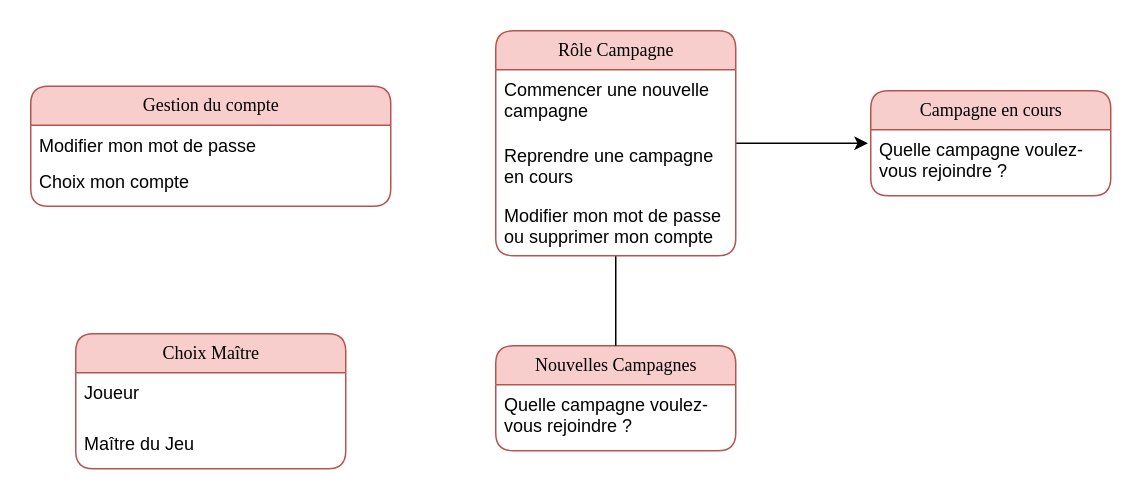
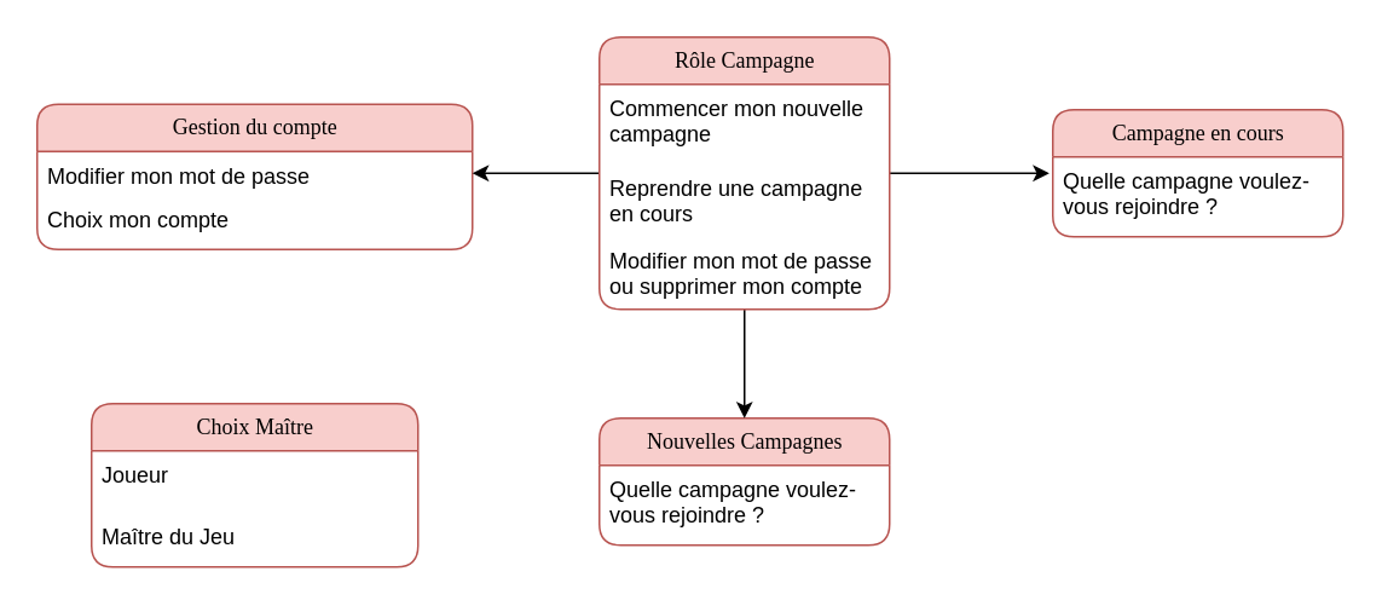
  <mxCell id="0" />
  <mxCell id="1" parent="0" />
  <mxCell id="2" value="Campagne en cours" style="swimlane;html=1;fontStyle=0;childLayout=stackLayout;horizontal=1;startSize=26;fillColor=#f8cecc;horizontalStack=0;resizeParent=1;resizeLast=0;collapsible=1;marginBottom=0;swimlaneFillColor=#ffffff;align=center;rounded=1;shadow=0;comic=0;labelBackgroundColor=none;strokeWidth=1;fontFamily=Verdana;fontSize=12;strokeColor=#b85450;" vertex="1" parent="1"><mxGeometry x="580" y="60" width="160" height="70" as="geometry" /></mxCell>
  <mxCell id="3" value="Quelle campagne voulez-vous rejoindre ?" style="text;html=1;strokeColor=none;fillColor=none;spacingLeft=4;spacingRight=4;whiteSpace=wrap;overflow=hidden;rotatable=0;points=[[0,0.5],[1,0.5]];portConstraint=eastwest;" vertex="1" parent="2"><mxGeometry y="26" width="160" height="44" as="geometry" /></mxCell>
  <mxCell id="4" value="Gestion du compte" style="swimlane;html=1;fontStyle=0;childLayout=stackLayout;horizontal=1;startSize=26;fillColor=#f8cecc;horizontalStack=0;resizeParent=1;resizeLast=0;collapsible=1;marginBottom=0;swimlaneFillColor=#ffffff;align=center;rounded=1;shadow=0;comic=0;labelBackgroundColor=none;strokeWidth=1;fontFamily=Verdana;fontSize=12;strokeColor=#b85450;" vertex="1" parent="1"><mxGeometry x="20" y="57" width="240" height="80" as="geometry" /></mxCell>
  <mxCell id="5" value="Modifier mon mot de passe" style="text;html=1;strokeColor=none;fillColor=none;spacingLeft=4;spacingRight=4;whiteSpace=wrap;overflow=hidden;rotatable=0;points=[[0,0.5],[1,0.5]];portConstraint=eastwest;" vertex="1" parent="4"><mxGeometry y="26" width="240" height="24" as="geometry" /></mxCell>
  <mxCell id="6" value="Choix mon compte" style="text;html=1;strokeColor=none;fillColor=none;spacingLeft=4;spacingRight=4;whiteSpace=wrap;overflow=hidden;rotatable=0;points=[[0,0.5],[1,0.5]];portConstraint=eastwest;" vertex="1" parent="4"><mxGeometry y="50" width="240" height="30" as="geometry" /></mxCell>
  <mxCell id="7" value="Nouvelles Campagnes" style="swimlane;html=1;fontStyle=0;childLayout=stackLayout;horizontal=1;startSize=26;fillColor=#f8cecc;horizontalStack=0;resizeParent=1;resizeLast=0;collapsible=1;marginBottom=0;swimlaneFillColor=#ffffff;align=center;rounded=1;shadow=0;comic=0;labelBackgroundColor=none;strokeWidth=1;fontFamily=Verdana;fontSize=12;strokeColor=#b85450;" vertex="1" parent="1"><mxGeometry x="330" y="230" width="160" height="70" as="geometry" /></mxCell>
  <mxCell id="8" value="Quelle campagne voulez-vous rejoindre ?" style="text;html=1;strokeColor=none;fillColor=none;spacingLeft=4;spacingRight=4;whiteSpace=wrap;overflow=hidden;rotatable=0;points=[[0,0.5],[1,0.5]];portConstraint=eastwest;" vertex="1" parent="7"><mxGeometry y="26" width="160" height="44" as="geometry" /></mxCell>
  <mxCell id="9" value="Choix Maître" style="swimlane;html=1;fontStyle=0;childLayout=stackLayout;horizontal=1;startSize=26;fillColor=#f8cecc;horizontalStack=0;resizeParent=1;resizeLast=0;collapsible=1;marginBottom=0;swimlaneFillColor=#ffffff;align=center;rounded=1;shadow=0;comic=0;labelBackgroundColor=none;strokeWidth=1;fontFamily=Verdana;fontSize=12;strokeColor=#b85450;" vertex="1" parent="1"><mxGeometry x="50" y="222" width="180" height="90" as="geometry" /></mxCell>
  <mxCell id="10" value="Joueur" style="text;html=1;strokeColor=none;fillColor=none;spacingLeft=4;spacingRight=4;whiteSpace=wrap;overflow=hidden;rotatable=0;points=[[0,0.5],[1,0.5]];portConstraint=eastwest;" vertex="1" parent="9"><mxGeometry y="26" width="180" height="34" as="geometry" /></mxCell>
  <mxCell id="11" value="Maître du Jeu" style="text;html=1;strokeColor=none;fillColor=none;spacingLeft=4;spacingRight=4;whiteSpace=wrap;overflow=hidden;rotatable=0;points=[[0,0.5],[1,0.5]];portConstraint=eastwest;" vertex="1" parent="9"><mxGeometry y="60" width="180" height="20" as="geometry" /></mxCell>
  <mxCell id="12" style="edgeStyle=orthogonalEdgeStyle;rounded=0;orthogonalLoop=1;jettySize=auto;html=1;entryX=-0.012;entryY=0.205;entryDx=0;entryDy=0;entryPerimeter=0;" edge="1" parent="1" source="15" target="3"><mxGeometry relative="1" as="geometry" /></mxCell>
- <mxCell id="14" style="edgeStyle=orthogonalEdgeStyle;rounded=0;orthogonalLoop=1;jettySize=auto;html=1;entryX=0.5;entryY=0;entryDx=0;entryDy=0;endArrow=none;" edge="1" parent="1" source="15" target="7"><mxGeometry relative="1" as="geometry" /></mxCell>
+ <mxCell id="13" style="edgeStyle=orthogonalEdgeStyle;rounded=0;orthogonalLoop=1;jettySize=auto;html=1;entryX=1;entryY=0.5;entryDx=0;entryDy=0;" edge="1" parent="1" source="15" target="5"><mxGeometry relative="1" as="geometry" /></mxCell>
+ <mxCell id="14" style="edgeStyle=orthogonalEdgeStyle;rounded=0;orthogonalLoop=1;jettySize=auto;html=1;entryX=0.5;entryY=0;entryDx=0;entryDy=0;" edge="1" parent="1" source="15" target="7"><mxGeometry relative="1" as="geometry" /></mxCell>
  <mxCell id="15" value="Rôle Campagne" style="swimlane;html=1;fontStyle=0;childLayout=stackLayout;horizontal=1;startSize=26;fillColor=#f8cecc;horizontalStack=0;resizeParent=1;resizeLast=0;collapsible=1;marginBottom=0;swimlaneFillColor=#ffffff;align=center;rounded=1;shadow=0;comic=0;labelBackgroundColor=none;strokeWidth=1;fontFamily=Verdana;fontSize=12;strokeColor=#b85450;" vertex="1" parent="1"><mxGeometry x="330" y="20" width="160" height="150" as="geometry" /></mxCell>
- <mxCell id="16" value="Commencer une nouvelle campagne" style="text;html=1;strokeColor=none;fillColor=none;spacingLeft=4;spacingRight=4;whiteSpace=wrap;overflow=hidden;rotatable=0;points=[[0,0.5],[1,0.5]];portConstraint=eastwest;" vertex="1" parent="15"><mxGeometry y="26" width="160" height="44" as="geometry" /></mxCell>
+ <mxCell id="16" value="Commencer mon nouvelle campagne" style="text;html=1;strokeColor=none;fillColor=none;spacingLeft=4;spacingRight=4;whiteSpace=wrap;overflow=hidden;rotatable=0;points=[[0,0.5],[1,0.5]];portConstraint=eastwest;" vertex="1" parent="15"><mxGeometry y="26" width="160" height="44" as="geometry" /></mxCell>
  <mxCell id="17" value="Reprendre une campagne en cours" style="text;html=1;strokeColor=none;fillColor=none;spacingLeft=4;spacingRight=4;whiteSpace=wrap;overflow=hidden;rotatable=0;points=[[0,0.5],[1,0.5]];portConstraint=eastwest;" vertex="1" parent="15"><mxGeometry y="70" width="160" height="40" as="geometry" /></mxCell>
  <mxCell id="18" value="Modifier mon mot de passe ou supprimer mon compte" style="text;html=1;strokeColor=none;fillColor=none;spacingLeft=4;spacingRight=4;whiteSpace=wrap;overflow=hidden;rotatable=0;points=[[0,0.5],[1,0.5]];portConstraint=eastwest;" vertex="1" parent="15"><mxGeometry y="110" width="160" height="40" as="geometry" /></mxCell>
